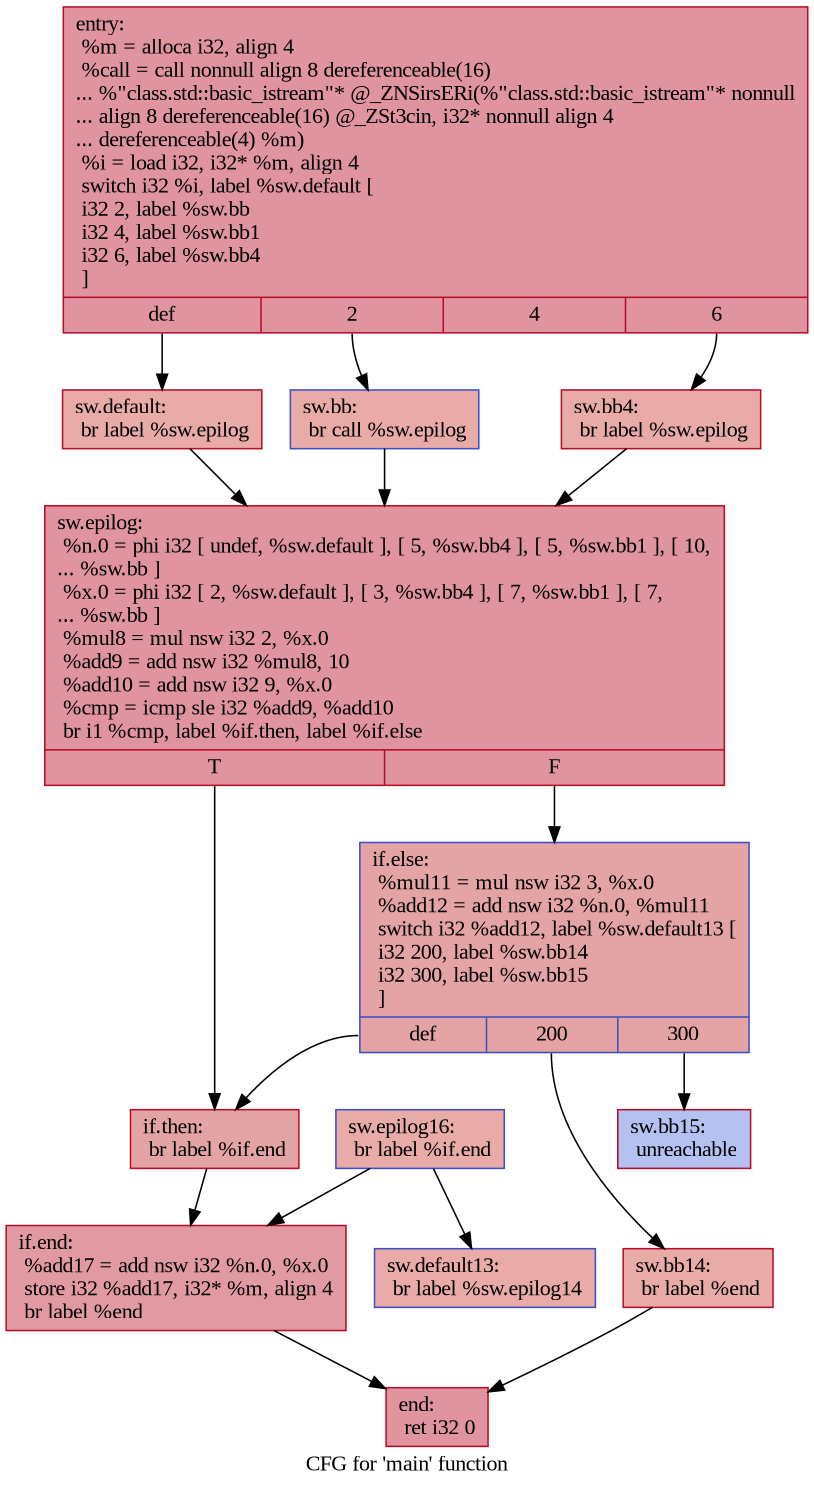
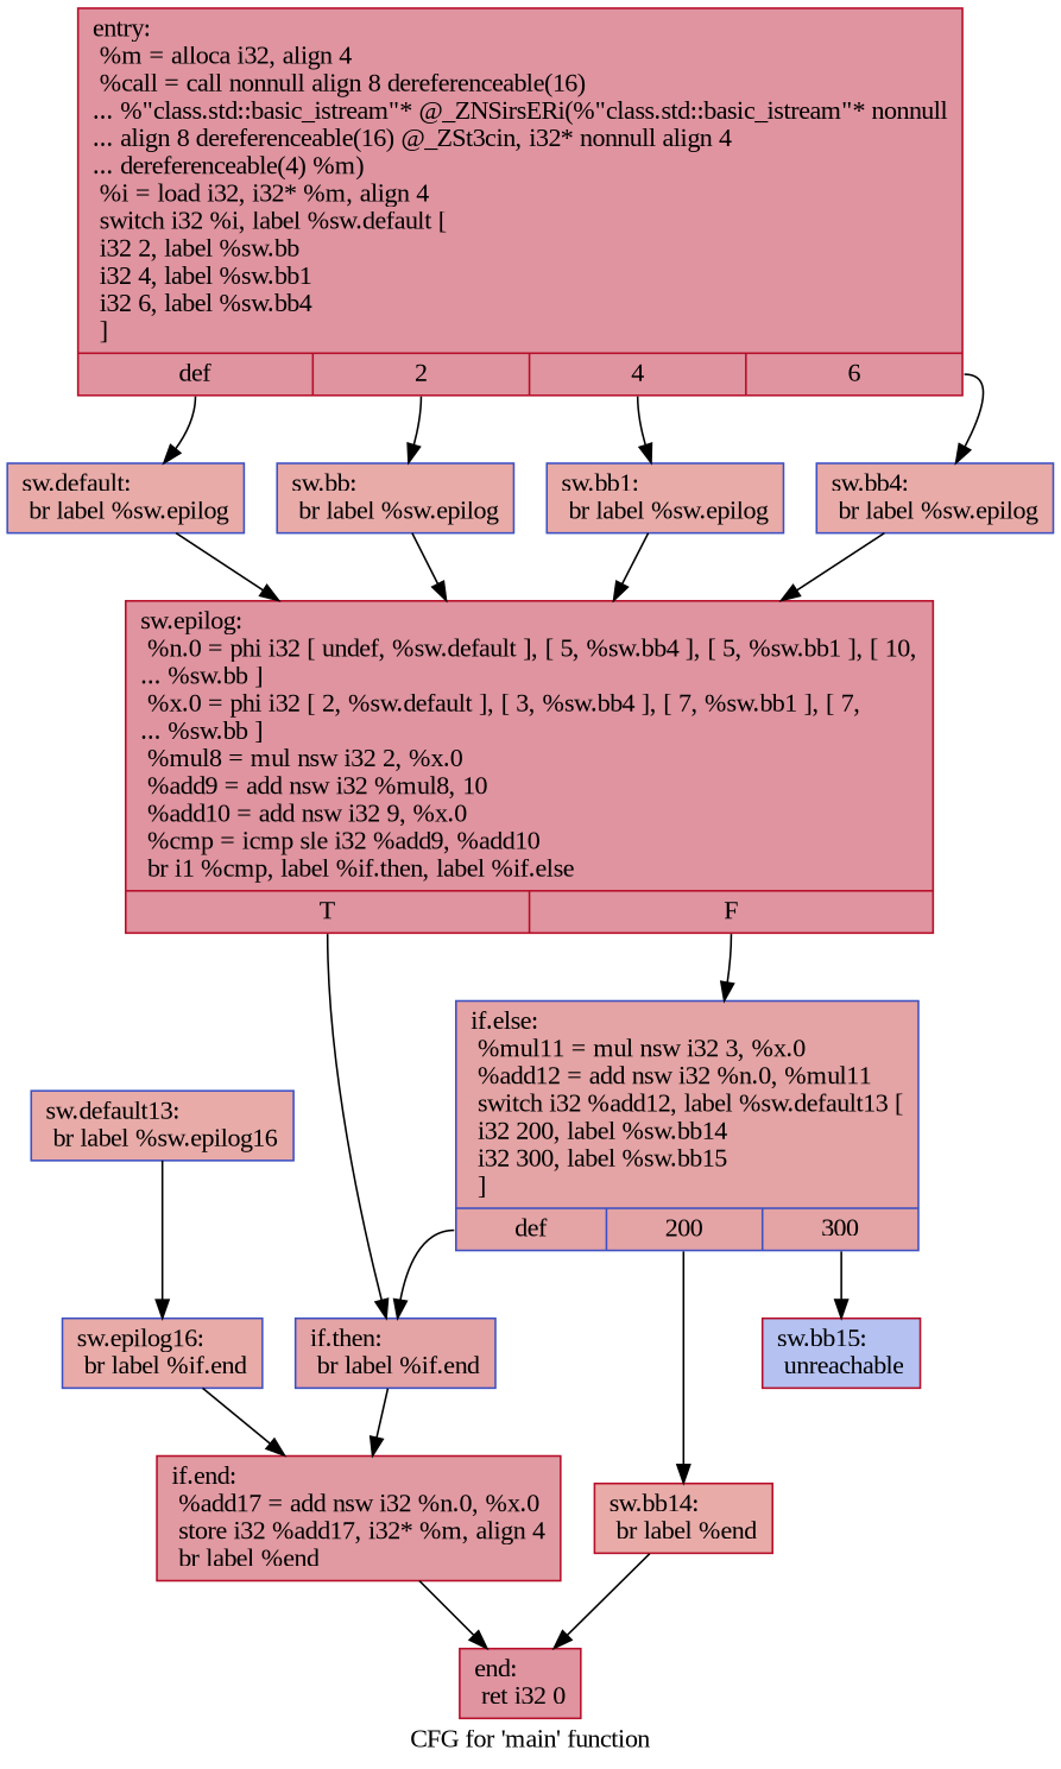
  digraph {
    fontname="Liberation Serif"
    label="CFG for 'main' function"
    node [color="#3d50c3ff" fillcolor="#cc403a70" fontname="Liberation Serif" shape=record style=filled]
    edge [fontname="Liberation Serif"]
    n1 [color="#b70d28ff" fillcolor="#b70d2870" label="{entry:\l  %m = alloca i32, align 4\l  %call = call nonnull align 8 dereferenceable(16)\l... %\"class.std::basic_istream\"* @_ZNSirsERi(%\"class.std::basic_istream\"* nonnull\l... align 8 dereferenceable(16) @_ZSt3cin, i32* nonnull align 4\l... dereferenceable(4) %m)\l  %i = load i32, i32* %m, align 4\l  switch i32 %i, label %sw.default [\l    i32 2, label %sw.bb\l    i32 4, label %sw.bb1\l    i32 6, label %sw.bb4\l  ]\l|{<s0>def|<s1>2|<s2>4|<s3>6}}"]
-   n2 [color="#b70d28ff" label="{sw.default:                                       \l  br label %sw.epilog\l}"]
-   n3 [label="{sw.bb:                                            \l  br call %sw.epilog\l}"]
-   n5 [color="#b70d28ff" label="{sw.bb4:                                           \l  br label %sw.epilog\l}"]
+   n2 [label="{sw.default:                                       \l  br label %sw.epilog\l}"]
+   n3 [label="{sw.bb:                                            \l  br label %sw.epilog\l}"]
+   n4 [label="{sw.bb1:                                           \l  br label %sw.epilog\l}"]
+   n5 [label="{sw.bb4:                                           \l  br label %sw.epilog\l}"]
    n6 [color="#b70d28ff" fillcolor="#b70d2870" label="{sw.epilog:                                        \l  %n.0 = phi i32 [ undef, %sw.default ], [ 5, %sw.bb4 ], [ 5, %sw.bb1 ], [ 10,\l... %sw.bb ]\l  %x.0 = phi i32 [ 2, %sw.default ], [ 3, %sw.bb4 ], [ 7, %sw.bb1 ], [ 7,\l... %sw.bb ]\l  %mul8 = mul nsw i32 2, %x.0\l  %add9 = add nsw i32 %mul8, 10\l  %add10 = add nsw i32 9, %x.0\l  %cmp = icmp sle i32 %add9, %add10\l  br i1 %cmp, label %if.then, label %if.else\l|{<s0>T|<s1>F}}"]
-   n7 [color="#b70d28ff" fillcolor="#c32e3170" label="{if.then:                                          \l  br label %if.end\l}"]
+   n7 [fillcolor="#c32e3170" label="{if.then:                                          \l  br label %if.end\l}"]
    n8 [fillcolor="#c32e3170" label="{if.else:                                          \l  %mul11 = mul nsw i32 3, %x.0\l  %add12 = add nsw i32 %n.0, %mul11\l  switch i32 %add12, label %sw.default13 [\l    i32 200, label %sw.bb14\l    i32 300, label %sw.bb15\l  ]\l|{<s0>def|<s1>200|<s2>300}}"]
    n9 [color="#b70d28ff" fillcolor="#bb1b2c70" label="{if.end:                                           \l  %add17 = add nsw i32 %n.0, %x.0\l  store i32 %add17, i32* %m, align 4\l  br label %end\l}"]
    n10 [color="#b70d28ff" label="{sw.bb14:                                          \l  br label %end\l}"]
    n11 [color="#b70d28ff" fillcolor="#5572df70" label="{sw.bb15:                                          \l  unreachable\l}"]
    n12 [color="#b70d28ff" fillcolor="#b70d2870" label="{end:                                              \l  ret i32 0\l}"]
-   n13 [label="{sw.default13:                                     \l  br label %sw.epilog14\l}"]
+   n13 [label="{sw.default13:                                     \l  br label %sw.epilog16\l}"]
    n14 [label="{sw.epilog16:                                      \l  br label %if.end\l}"]
    n1 -> n2 [tailport=s0]
    n1 -> n3 [tailport=s1]
+   n1 -> n4 [tailport=s2]
    n1 -> n5 [tailport=s3]
    n2 -> n6
    n3 -> n6
+   n4 -> n6
    n5 -> n6
    n6 -> n7 [tailport=s0]
    n6 -> n8 [tailport=s1]
    n7 -> n9
    n8 -> n7 [tailport=s0]
    n8 -> n10 [tailport=s1]
    n8 -> n11 [tailport=s2]
    n9 -> n12
    n10 -> n12
-   n14 -> n13
+   n13 -> n14
    n14 -> n9
  }
